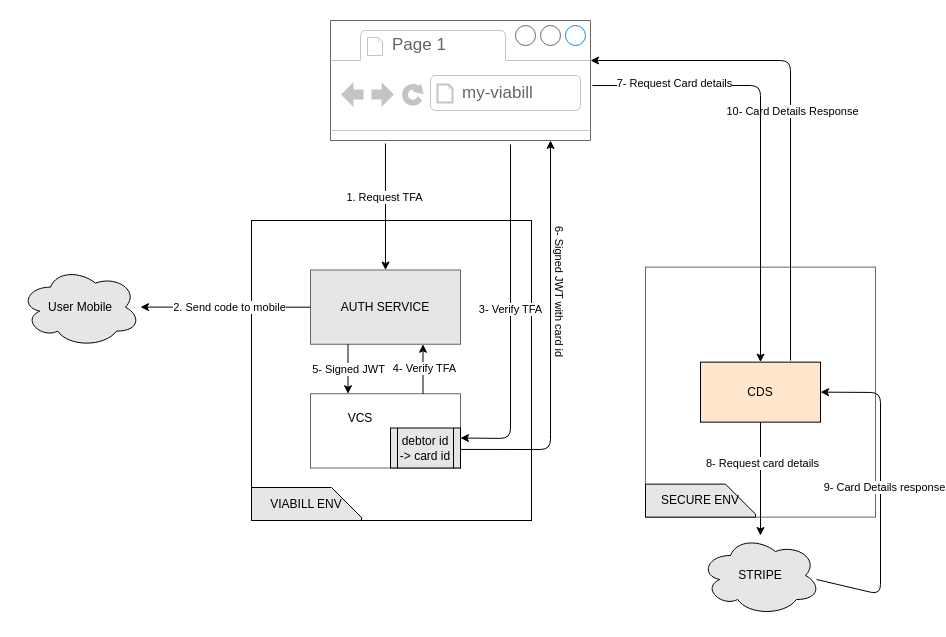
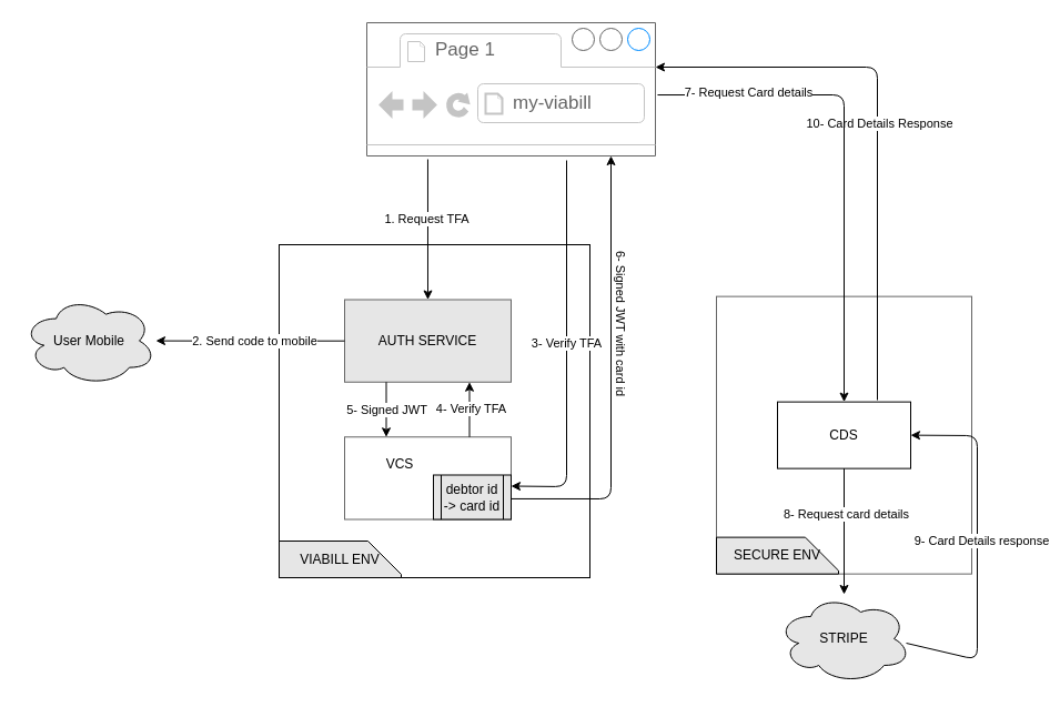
  <mxCell id="0" />
  <mxCell id="1" parent="0" />
  <mxCell id="2" value="" style="strokeWidth=1;shadow=0;dashed=0;align=center;html=1;shape=mxgraph.mockup.containers.browserWindow;rSize=0;strokeColor=#666666;strokeColor2=#008cff;strokeColor3=#c4c4c4;mainText=,;recursiveResize=0;" vertex="1" parent="1"><mxGeometry x="330" y="20" width="120" height="120" as="geometry" /></mxCell>
  <mxCell id="3" value="Page 1" style="strokeWidth=1;shadow=0;dashed=0;align=center;html=1;shape=mxgraph.mockup.containers.anchor;fontSize=17;fontColor=#666666;align=left;" vertex="1" parent="2"><mxGeometry x="60" y="12" width="110" height="26" as="geometry" /></mxCell>
  <mxCell id="4" value="my-viabill" style="strokeWidth=1;shadow=0;dashed=0;align=center;html=1;shape=mxgraph.mockup.containers.anchor;rSize=0;fontSize=17;fontColor=#666666;align=left;" vertex="1" parent="2"><mxGeometry x="130" y="60" width="250" height="26" as="geometry" /></mxCell>
  <mxCell id="5" value="User Mobile" style="ellipse;shape=cloud;whiteSpace=wrap;html=1;fillColor=#E6E6E6;" vertex="1" parent="1"><mxGeometry x="20" y="266.63" width="120" height="80" as="geometry" /></mxCell>
  <mxCell id="6" value="" style="group" vertex="1" connectable="0" parent="1"><mxGeometry x="250" y="220" width="281" height="330" as="geometry" /></mxCell>
  <mxCell id="7" value="" style="group" vertex="1" connectable="0" parent="6"><mxGeometry width="281" height="330" as="geometry" /></mxCell>
  <mxCell id="8" value="" style="rounded=0;whiteSpace=wrap;html=1;" vertex="1" parent="7"><mxGeometry x="1" width="280" height="300" as="geometry" /></mxCell>
  <mxCell id="9" value="&lt;span&gt;AUTH SERVICE&lt;/span&gt;" style="whiteSpace=wrap;html=1;shadow=0;dashed=0;strokeColor=#666666;strokeWidth=1;fillColor=#e6e6e6;" vertex="1" parent="7"><mxGeometry x="60" y="49.5" width="150" height="74.25" as="geometry" /></mxCell>
  <mxCell id="10" value="VIABILL ENV" style="shape=card;whiteSpace=wrap;html=1;direction=south;fillColor=#E6E6E6;" vertex="1" parent="7"><mxGeometry x="1" y="267" width="110" height="33" as="geometry" /></mxCell>
  <mxCell id="11" value="" style="whiteSpace=wrap;html=1;shadow=0;dashed=0;strokeColor=#666666;strokeWidth=1;" vertex="1" parent="7"><mxGeometry x="60" y="173.25" width="150" height="74.25" as="geometry" /></mxCell>
  <mxCell id="12" value="" style="endArrow=classic;html=1;exitX=1;exitY=0.75;exitDx=0;exitDy=0;" edge="1" parent="7" source="11"><mxGeometry width="50" height="50" relative="1" as="geometry"><mxPoint x="220" y="280" as="sourcePoint" /><mxPoint x="300" y="-80" as="targetPoint" /><Array as="points"><mxPoint x="300" y="229" /></Array></mxGeometry></mxCell>
  <mxCell id="13" value="6- Signed JWT with card id" style="edgeLabel;html=1;align=center;verticalAlign=middle;resizable=0;points=[];rotation=90;" vertex="1" connectable="0" parent="12"><mxGeometry x="0.223" y="-1" relative="1" as="geometry"><mxPoint x="9" y="-5" as="offset" /></mxGeometry></mxCell>
  <mxCell id="14" value="debtor id -&amp;gt; card id" style="shape=process;whiteSpace=wrap;html=1;backgroundOutline=1;fillColor=#E6E6E6;" vertex="1" parent="7"><mxGeometry x="140" y="207.5" width="70" height="40" as="geometry" /></mxCell>
  <mxCell id="15" value="VCS" style="text;html=1;strokeColor=none;fillColor=none;align=center;verticalAlign=middle;whiteSpace=wrap;rounded=0;" vertex="1" parent="7"><mxGeometry x="90" y="187.5" width="40" height="20" as="geometry" /></mxCell>
  <mxCell id="16" value="" style="endArrow=classic;html=1;exitX=0.75;exitY=0;exitDx=0;exitDy=0;entryX=0.75;entryY=1;entryDx=0;entryDy=0;" edge="1" parent="7" source="11" target="9"><mxGeometry width="50" height="50" relative="1" as="geometry"><mxPoint x="100" y="190" as="sourcePoint" /><mxPoint x="150" y="140" as="targetPoint" /></mxGeometry></mxCell>
  <mxCell id="17" value="4- Verify TFA" style="edgeLabel;html=1;align=center;verticalAlign=middle;resizable=0;points=[];" vertex="1" connectable="0" parent="16"><mxGeometry x="0.061" relative="1" as="geometry"><mxPoint x="1" as="offset" /></mxGeometry></mxCell>
  <mxCell id="18" value="5- Signed JWT" style="endArrow=classic;html=1;exitX=0.25;exitY=1;exitDx=0;exitDy=0;entryX=0.25;entryY=0;entryDx=0;entryDy=0;" edge="1" parent="7" source="9" target="11"><mxGeometry width="50" height="50" relative="1" as="geometry"><mxPoint x="110" y="170" as="sourcePoint" /><mxPoint x="160" y="120" as="targetPoint" /><Array as="points" /></mxGeometry></mxCell>
  <mxCell id="19" value="" style="endArrow=classic;html=1;entryX=1;entryY=0.25;entryDx=0;entryDy=0;" edge="1" parent="1" target="14"><mxGeometry width="50" height="50" relative="1" as="geometry"><mxPoint x="510" y="144" as="sourcePoint" /><mxPoint x="520" y="160" as="targetPoint" /><Array as="points"><mxPoint x="510" y="438" /></Array></mxGeometry></mxCell>
  <mxCell id="20" value="3- Verify TFA" style="edgeLabel;html=1;align=center;verticalAlign=middle;resizable=0;points=[];" vertex="1" connectable="0" parent="19"><mxGeometry x="-0.048" y="-1" relative="1" as="geometry"><mxPoint as="offset" /></mxGeometry></mxCell>
  <mxCell id="21" value="" style="edgeStyle=orthogonalEdgeStyle;rounded=0;orthogonalLoop=1;jettySize=auto;html=1;" edge="1" parent="1" source="9" target="5"><mxGeometry relative="1" as="geometry" /></mxCell>
  <mxCell id="22" value="2. Send code to mobile" style="edgeLabel;html=1;align=center;verticalAlign=middle;resizable=0;points=[];" vertex="1" connectable="0" parent="21"><mxGeometry x="-0.04" relative="1" as="geometry"><mxPoint as="offset" /></mxGeometry></mxCell>
  <mxCell id="23" value="" style="group" vertex="1" connectable="0" parent="1"><mxGeometry x="645" y="266.63" width="230" height="250" as="geometry" /></mxCell>
  <mxCell id="24" value="" style="whiteSpace=wrap;html=1;shadow=0;dashed=0;strokeColor=#666666;strokeWidth=1;" vertex="1" parent="23"><mxGeometry width="230" height="250" as="geometry" /></mxCell>
  <mxCell id="25" value="SECURE ENV" style="shape=card;whiteSpace=wrap;html=1;direction=south;fillColor=#E6E6E6;" vertex="1" parent="23"><mxGeometry y="217" width="110" height="33" as="geometry" /></mxCell>
  <mxCell id="26" value="" style="endArrow=classic;html=1;" edge="1" parent="23"><mxGeometry width="50" height="50" relative="1" as="geometry"><mxPoint x="145" y="93.37" as="sourcePoint" /><mxPoint x="-55" y="-206.63" as="targetPoint" /><Array as="points"><mxPoint x="145" y="-206.63" /></Array></mxGeometry></mxCell>
  <mxCell id="27" value="10- Card Details Response" style="edgeLabel;html=1;align=center;verticalAlign=middle;resizable=0;points=[];" vertex="1" connectable="0" parent="26"><mxGeometry y="-1" relative="1" as="geometry"><mxPoint as="offset" /></mxGeometry></mxCell>
- <mxCell id="28" value="CDS" style="rounded=0;whiteSpace=wrap;html=1;fillColor=#ffe6cc;" vertex="1" parent="23"><mxGeometry x="55" y="95" width="120" height="60" as="geometry" /></mxCell>
+ <mxCell id="28" value="CDS" style="rounded=0;whiteSpace=wrap;html=1;fillColor=#FFFFFF;" vertex="1" parent="23"><mxGeometry x="55" y="95" width="120" height="60" as="geometry" /></mxCell>
  <mxCell id="29" value="STRIPE" style="ellipse;shape=cloud;whiteSpace=wrap;html=1;fillColor=#E6E6E6;" vertex="1" parent="1"><mxGeometry x="700" y="535" width="120" height="80" as="geometry" /></mxCell>
  <mxCell id="30" value="" style="endArrow=classic;html=1;exitX=2.183;exitY=0.542;exitDx=0;exitDy=0;exitPerimeter=0;entryX=0.5;entryY=0;entryDx=0;entryDy=0;" edge="1" parent="1" source="2"><mxGeometry width="50" height="50" relative="1" as="geometry"><mxPoint x="610" y="110" as="sourcePoint" /><mxPoint x="760" y="361.63" as="targetPoint" /><Array as="points"><mxPoint x="760" y="85" /></Array></mxGeometry></mxCell>
  <mxCell id="31" value="7- Request Card details" style="edgeLabel;html=1;align=center;verticalAlign=middle;resizable=0;points=[];" vertex="1" connectable="0" parent="30"><mxGeometry x="-0.631" y="3" relative="1" as="geometry"><mxPoint as="offset" /></mxGeometry></mxCell>
  <mxCell id="32" value="" style="endArrow=classic;html=1;exitX=0.5;exitY=1;exitDx=0;exitDy=0;" edge="1" parent="1" target="29"><mxGeometry width="50" height="50" relative="1" as="geometry"><mxPoint x="760" y="421.63" as="sourcePoint" /><mxPoint x="810" y="450" as="targetPoint" /></mxGeometry></mxCell>
  <mxCell id="33" value="8- Request card details" style="edgeLabel;html=1;align=center;verticalAlign=middle;resizable=0;points=[];" vertex="1" connectable="0" parent="32"><mxGeometry x="-0.278" y="1" relative="1" as="geometry"><mxPoint as="offset" /></mxGeometry></mxCell>
  <mxCell id="34" value="" style="endArrow=classic;html=1;entryX=1;entryY=0.5;entryDx=0;entryDy=0;exitX=0.967;exitY=0.55;exitDx=0;exitDy=0;exitPerimeter=0;" edge="1" parent="1" source="29"><mxGeometry width="50" height="50" relative="1" as="geometry"><mxPoint x="870" y="670" as="sourcePoint" /><mxPoint x="820" y="391.63" as="targetPoint" /><Array as="points"><mxPoint x="880" y="594" /><mxPoint x="880" y="392" /></Array></mxGeometry></mxCell>
  <mxCell id="35" value="9- Card Details response" style="edgeLabel;html=1;align=center;verticalAlign=middle;resizable=0;points=[];" vertex="1" connectable="0" parent="34"><mxGeometry x="0.055" y="-3" relative="1" as="geometry"><mxPoint as="offset" /></mxGeometry></mxCell>
  <mxCell id="36" value="" style="endArrow=classic;html=1;exitX=0.458;exitY=1.025;exitDx=0;exitDy=0;exitPerimeter=0;entryX=0.5;entryY=0;entryDx=0;entryDy=0;" edge="1" parent="1" source="2" target="9"><mxGeometry width="50" height="50" relative="1" as="geometry"><mxPoint x="350" y="210" as="sourcePoint" /><mxPoint x="400" y="160" as="targetPoint" /></mxGeometry></mxCell>
  <mxCell id="37" value="1. Request TFA" style="edgeLabel;html=1;align=center;verticalAlign=middle;resizable=0;points=[];" vertex="1" connectable="0" parent="36"><mxGeometry x="-0.168" y="-1" relative="1" as="geometry"><mxPoint as="offset" /></mxGeometry></mxCell>
